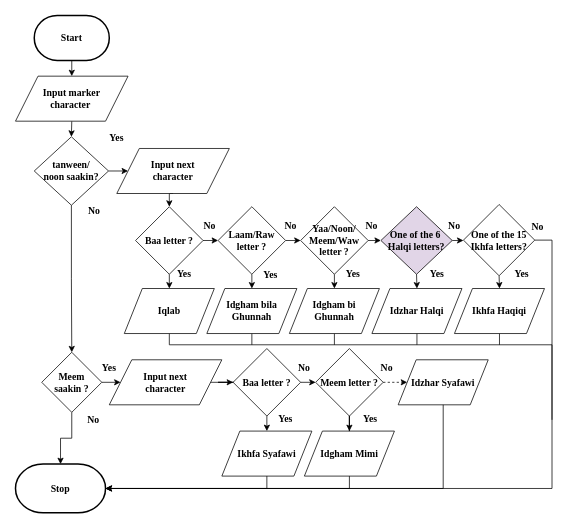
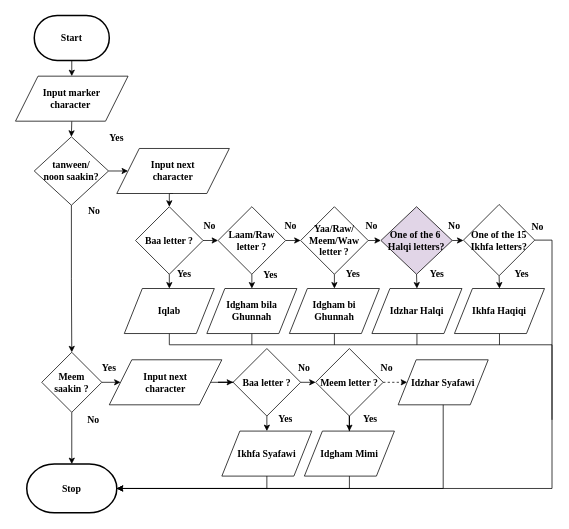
  <mxCell id="0" />
  <mxCell id="1" parent="0" />
  <mxCell id="2" style="edgeStyle=orthogonalEdgeStyle;rounded=0;orthogonalLoop=1;jettySize=auto;html=1;exitX=0.5;exitY=1;exitDx=0;exitDy=0;entryX=0.5;entryY=0;entryDx=0;entryDy=0;endArrow=classic;endFill=1;strokeColor=#000000;fontFamily=Liberation Serif;fontSize=13;fontStyle=1;spacing=0;" parent="1" target="4" edge="1"><mxGeometry relative="1" as="geometry"><mxPoint x="95" y="80" as="sourcePoint" /></mxGeometry></mxCell>
  <mxCell id="3" style="edgeStyle=orthogonalEdgeStyle;rounded=0;orthogonalLoop=1;jettySize=auto;html=1;exitX=0.5;exitY=1;exitDx=0;exitDy=0;entryX=0.5;entryY=0;entryDx=0;entryDy=0;endArrow=classic;endFill=1;strokeColor=#000000;fontFamily=Liberation Serif;fontSize=13;fontStyle=1;spacing=0;" parent="1" source="4" target="7" edge="1"><mxGeometry relative="1" as="geometry" /></mxCell>
  <mxCell id="4" value="Input marker &lt;br style=&quot;font-size: 13px;&quot;&gt;character&amp;nbsp;" style="shape=parallelogram;perimeter=parallelogramPerimeter;whiteSpace=wrap;html=1;fontFamily=Liberation Serif;fontSize=13;fontStyle=1;spacing=0;" parent="1" vertex="1"><mxGeometry x="20" y="101" width="150" height="60" as="geometry" /></mxCell>
  <mxCell id="5" style="edgeStyle=orthogonalEdgeStyle;rounded=0;orthogonalLoop=1;jettySize=auto;html=1;exitX=0.5;exitY=1;exitDx=0;exitDy=0;endArrow=classic;endFill=1;strokeColor=#000000;fontFamily=Liberation Serif;fontSize=13;fontStyle=1;spacing=0;" parent="1" source="7" target="12" edge="1"><mxGeometry relative="1" as="geometry" /></mxCell>
  <mxCell id="6" style="edgeStyle=orthogonalEdgeStyle;rounded=0;orthogonalLoop=1;jettySize=auto;html=1;exitX=1;exitY=0.5;exitDx=0;exitDy=0;entryX=0;entryY=0.5;entryDx=0;entryDy=0;endArrow=classic;endFill=1;fontFamily=Liberation Serif;fontSize=13;spacing=0;" edge="1" parent="1" source="7" target="9"><mxGeometry relative="1" as="geometry" /></mxCell>
  <mxCell id="7" value="&lt;font style=&quot;font-size: 13px;&quot;&gt;tanween/&lt;br style=&quot;font-size: 13px;&quot;&gt;noon saakin?&lt;br style=&quot;font-size: 13px;&quot;&gt;&lt;/font&gt;" style="rhombus;whiteSpace=wrap;html=1;fontFamily=Liberation Serif;fontSize=13;fontStyle=1;spacing=0;" parent="1" vertex="1"><mxGeometry x="45" y="181.75" width="99" height="91.25" as="geometry" /></mxCell>
  <mxCell id="8" style="edgeStyle=orthogonalEdgeStyle;rounded=0;orthogonalLoop=1;jettySize=auto;html=1;exitX=0.5;exitY=1;exitDx=0;exitDy=0;entryX=0.5;entryY=0;entryDx=0;entryDy=0;endArrow=classic;endFill=1;strokeColor=#000000;fontFamily=Liberation Serif;fontSize=13;fontStyle=1;spacing=0;" parent="1" source="9" target="56" edge="1"><mxGeometry relative="1" as="geometry" /></mxCell>
  <mxCell id="9" value="Input next &lt;br style=&quot;font-size: 13px;&quot;&gt;character" style="shape=parallelogram;perimeter=parallelogramPerimeter;whiteSpace=wrap;html=1;fontFamily=Liberation Serif;fontSize=13;fontStyle=1;spacing=0;" parent="1" vertex="1"><mxGeometry x="155" y="197.38" width="150" height="60" as="geometry" /></mxCell>
  <mxCell id="10" style="edgeStyle=orthogonalEdgeStyle;rounded=0;orthogonalLoop=1;jettySize=auto;html=1;exitX=1;exitY=0.5;exitDx=0;exitDy=0;entryX=0;entryY=0.5;entryDx=0;entryDy=0;endArrow=classic;endFill=1;strokeColor=#000000;fontFamily=Liberation Serif;fontSize=13;fontStyle=1;spacing=0;" parent="1" source="12" target="14" edge="1"><mxGeometry relative="1" as="geometry" /></mxCell>
  <mxCell id="11" style="edgeStyle=orthogonalEdgeStyle;rounded=0;orthogonalLoop=1;jettySize=auto;html=1;exitX=0.5;exitY=1;exitDx=0;exitDy=0;entryX=0.5;entryY=0;entryDx=0;entryDy=0;entryPerimeter=0;endArrow=classic;endFill=1;fontFamily=Liberation Serif;fontSize=13;spacing=0;" edge="1" parent="1" source="12" target="68"><mxGeometry relative="1" as="geometry" /></mxCell>
  <mxCell id="12" value="&lt;font style=&quot;font-size: 13px;&quot;&gt;Meem &lt;br style=&quot;font-size: 13px;&quot;&gt;saakin ?&lt;/font&gt;" style="rhombus;whiteSpace=wrap;html=1;fontFamily=Liberation Serif;fontSize=13;fontStyle=1;spacing=0;" parent="1" vertex="1"><mxGeometry x="55" y="469" width="80" height="80" as="geometry" /></mxCell>
  <mxCell id="13" style="edgeStyle=orthogonalEdgeStyle;rounded=0;orthogonalLoop=1;jettySize=auto;html=1;exitX=1;exitY=0.5;exitDx=0;exitDy=0;endArrow=classic;endFill=1;strokeColor=#000000;fontFamily=Liberation Serif;fontSize=13;fontStyle=1;spacing=0;" parent="1" source="14" target="22" edge="1"><mxGeometry relative="1" as="geometry" /></mxCell>
  <mxCell id="14" value="Input next &lt;br style=&quot;font-size: 13px;&quot;&gt;character" style="shape=parallelogram;perimeter=parallelogramPerimeter;whiteSpace=wrap;html=1;fontFamily=Liberation Serif;fontSize=13;fontStyle=1;spacing=0;" parent="1" vertex="1"><mxGeometry x="145" y="479" width="150" height="60" as="geometry" /></mxCell>
  <mxCell id="15" value="" style="group;fontStyle=1;fontSize=13;fontFamily=Liberation Serif;spacing=0;" parent="1" vertex="1" connectable="0"><mxGeometry x="295" y="464" width="355" height="180" as="geometry" /></mxCell>
  <mxCell id="16" value="Meem letter ?" style="rhombus;whiteSpace=wrap;html=1;fontFamily=Liberation Serif;fontSize=13;fontStyle=1;spacing=0;" parent="15" vertex="1"><mxGeometry x="125" width="90" height="90" as="geometry" /></mxCell>
  <mxCell id="17" value="Idgham Mimi" style="shape=parallelogram;perimeter=parallelogramPerimeter;whiteSpace=wrap;html=1;fontFamily=Liberation Serif;fontSize=13;fontStyle=1;spacing=0;" parent="15" vertex="1"><mxGeometry x="110" y="110" width="120" height="60" as="geometry" /></mxCell>
  <mxCell id="18" style="edgeStyle=orthogonalEdgeStyle;rounded=0;orthogonalLoop=1;jettySize=auto;html=1;exitX=0.5;exitY=1;exitDx=0;exitDy=0;fontFamily=Liberation Serif;fontSize=13;fontStyle=1;spacing=0;" parent="15" source="16" target="17" edge="1"><mxGeometry relative="1" as="geometry" /></mxCell>
  <mxCell id="19" value="Idzhar Syafawi" style="shape=parallelogram;perimeter=parallelogramPerimeter;whiteSpace=wrap;html=1;fontFamily=Liberation Serif;fontSize=13;fontStyle=1;spacing=0;" parent="15" vertex="1"><mxGeometry x="235" y="15" width="120" height="60" as="geometry" /></mxCell>
  <mxCell id="20" style="edgeStyle=orthogonalEdgeStyle;rounded=0;orthogonalLoop=1;jettySize=auto;html=1;exitX=1;exitY=0.5;exitDx=0;exitDy=0;entryX=0;entryY=0.5;entryDx=0;entryDy=0;fontFamily=Liberation Serif;fontSize=13;fontStyle=1;spacing=0;dashed=1;" parent="15" source="16" target="19" edge="1"><mxGeometry relative="1" as="geometry" /></mxCell>
  <mxCell id="21" style="edgeStyle=orthogonalEdgeStyle;rounded=0;orthogonalLoop=1;jettySize=auto;html=1;exitX=1;exitY=0.5;exitDx=0;exitDy=0;entryX=0;entryY=0.5;entryDx=0;entryDy=0;fontFamily=Liberation Serif;fontSize=13;fontStyle=1;spacing=0;" parent="15" source="22" target="16" edge="1"><mxGeometry relative="1" as="geometry" /></mxCell>
  <mxCell id="22" value="Baa letter ?" style="rhombus;whiteSpace=wrap;html=1;fontFamily=Liberation Serif;fontSize=13;fontStyle=1;spacing=0;" parent="15" vertex="1"><mxGeometry x="15" width="90" height="90" as="geometry" /></mxCell>
  <mxCell id="23" value="Ikhfa Syafawi" style="shape=parallelogram;perimeter=parallelogramPerimeter;whiteSpace=wrap;html=1;fontFamily=Liberation Serif;fontSize=13;fontStyle=1;spacing=0;" parent="15" vertex="1"><mxGeometry y="110" width="120" height="60" as="geometry" /></mxCell>
  <mxCell id="24" style="edgeStyle=orthogonalEdgeStyle;rounded=0;orthogonalLoop=1;jettySize=auto;html=1;exitX=0.5;exitY=1;exitDx=0;exitDy=0;entryX=0.5;entryY=0;entryDx=0;entryDy=0;fontFamily=Liberation Serif;fontSize=13;fontStyle=1;spacing=0;" parent="15" source="22" target="23" edge="1"><mxGeometry relative="1" as="geometry" /></mxCell>
  <mxCell id="25" value="Yes" style="text;html=1;strokeColor=none;fillColor=none;align=center;verticalAlign=middle;whiteSpace=wrap;rounded=0;fontFamily=Liberation Serif;fontSize=13;fontStyle=1;spacing=0;" parent="15" vertex="1"><mxGeometry x="65" y="83" width="40" height="20" as="geometry" /></mxCell>
  <mxCell id="26" value="Yes" style="text;html=1;strokeColor=none;fillColor=none;align=center;verticalAlign=middle;whiteSpace=wrap;rounded=0;fontFamily=Liberation Serif;fontSize=13;fontStyle=1;spacing=0;" parent="15" vertex="1"><mxGeometry x="177.5" y="84" width="40" height="20" as="geometry" /></mxCell>
  <mxCell id="27" value="No" style="text;html=1;strokeColor=none;fillColor=none;align=center;verticalAlign=middle;whiteSpace=wrap;rounded=0;fontFamily=Liberation Serif;fontSize=13;fontStyle=1;spacing=0;" parent="15" vertex="1"><mxGeometry x="90" y="15" width="40" height="20" as="geometry" /></mxCell>
  <mxCell id="28" value="No" style="text;html=1;strokeColor=none;fillColor=none;align=center;verticalAlign=middle;whiteSpace=wrap;rounded=0;fontFamily=Liberation Serif;fontSize=13;fontStyle=1;spacing=0;" parent="15" vertex="1"><mxGeometry x="200" y="15" width="40" height="20" as="geometry" /></mxCell>
  <mxCell id="29" style="edgeStyle=orthogonalEdgeStyle;rounded=0;orthogonalLoop=1;jettySize=auto;html=1;exitX=0.5;exitY=1;exitDx=0;exitDy=0;endArrow=none;endFill=0;strokeColor=#000000;fontFamily=Liberation Serif;fontSize=13;fontStyle=1;spacing=0;" parent="1" source="57" edge="1"><mxGeometry relative="1" as="geometry"><mxPoint x="735" y="559" as="targetPoint" /><Array as="points"><mxPoint x="225" y="459" /><mxPoint x="735" y="459" /></Array></mxGeometry></mxCell>
  <mxCell id="30" style="edgeStyle=orthogonalEdgeStyle;rounded=0;orthogonalLoop=1;jettySize=auto;html=1;exitX=0.5;exitY=1;exitDx=0;exitDy=0;endArrow=none;endFill=0;strokeColor=#000000;fontFamily=Liberation Serif;fontSize=13;fontStyle=1;spacing=0;" parent="1" source="49" edge="1"><mxGeometry relative="1" as="geometry"><mxPoint x="335" y="459" as="targetPoint" /></mxGeometry></mxCell>
  <mxCell id="31" style="edgeStyle=orthogonalEdgeStyle;rounded=0;orthogonalLoop=1;jettySize=auto;html=1;exitX=0.5;exitY=1;exitDx=0;exitDy=0;endArrow=none;endFill=0;strokeColor=#000000;fontFamily=Liberation Serif;fontSize=13;fontStyle=1;spacing=0;" parent="1" source="50" edge="1"><mxGeometry relative="1" as="geometry"><mxPoint x="445" y="459" as="targetPoint" /></mxGeometry></mxCell>
  <mxCell id="32" style="edgeStyle=orthogonalEdgeStyle;rounded=0;orthogonalLoop=1;jettySize=auto;html=1;exitX=0.5;exitY=1;exitDx=0;exitDy=0;endArrow=none;endFill=0;strokeColor=#000000;fontFamily=Liberation Serif;fontSize=13;fontStyle=1;spacing=0;" parent="1" source="52" edge="1"><mxGeometry relative="1" as="geometry"><mxPoint x="555" y="459" as="targetPoint" /></mxGeometry></mxCell>
  <mxCell id="33" style="edgeStyle=orthogonalEdgeStyle;rounded=0;orthogonalLoop=1;jettySize=auto;html=1;exitX=0.5;exitY=1;exitDx=0;exitDy=0;endArrow=none;endFill=0;strokeColor=#000000;fontFamily=Liberation Serif;fontSize=13;fontStyle=1;spacing=0;" parent="1" source="54" edge="1"><mxGeometry relative="1" as="geometry"><mxPoint x="665" y="459" as="targetPoint" /></mxGeometry></mxCell>
  <mxCell id="34" value="Yes" style="text;html=1;strokeColor=none;fillColor=none;align=center;verticalAlign=middle;whiteSpace=wrap;rounded=0;fontFamily=Liberation Serif;fontSize=13;fontStyle=1;spacing=0;" parent="1" vertex="1"><mxGeometry x="135" y="172.5" width="40" height="20" as="geometry" /></mxCell>
  <mxCell id="35" value="Yes" style="text;html=1;strokeColor=none;fillColor=none;align=center;verticalAlign=middle;whiteSpace=wrap;rounded=0;fontFamily=Liberation Serif;fontSize=13;fontStyle=1;spacing=0;" parent="1" vertex="1"><mxGeometry x="125" y="479" width="40" height="20" as="geometry" /></mxCell>
  <mxCell id="36" value="No" style="text;html=1;strokeColor=none;fillColor=none;align=center;verticalAlign=middle;whiteSpace=wrap;rounded=0;fontFamily=Liberation Serif;fontSize=13;fontStyle=1;spacing=0;" parent="1" vertex="1"><mxGeometry x="104" y="549" width="40" height="20" as="geometry" /></mxCell>
  <mxCell id="37" value="No" style="text;html=1;strokeColor=none;fillColor=none;align=center;verticalAlign=middle;whiteSpace=wrap;rounded=0;fontFamily=Liberation Serif;fontSize=13;fontStyle=1;spacing=0;" parent="1" vertex="1"><mxGeometry x="105" y="270" width="40" height="20" as="geometry" /></mxCell>
  <mxCell id="38" value="No" style="text;html=1;strokeColor=none;fillColor=none;align=center;verticalAlign=middle;whiteSpace=wrap;rounded=0;fontFamily=Liberation Serif;fontSize=13;fontStyle=1;spacing=0;" parent="1" vertex="1"><mxGeometry x="696" y="291" width="40" height="20" as="geometry" /></mxCell>
  <mxCell id="39" style="edgeStyle=orthogonalEdgeStyle;rounded=0;orthogonalLoop=1;jettySize=auto;html=1;exitX=1;exitY=0.5;exitDx=0;exitDy=0;entryX=0;entryY=0.5;entryDx=0;entryDy=0;fontFamily=Liberation Serif;fontSize=13;spacing=0;" edge="1" parent="1" source="40" target="48"><mxGeometry relative="1" as="geometry" /></mxCell>
  <mxCell id="40" value="&lt;div style=&quot;font-size: 13px;&quot;&gt;One of the 6&amp;nbsp;&lt;/div&gt;&lt;div style=&quot;font-size: 13px;&quot;&gt;Halqi letters?&lt;/div&gt;" style="rhombus;whiteSpace=wrap;html=1;fontFamily=Liberation Serif;fontSize=13;fontStyle=1;spacing=0;fillColor=#e1d5e7;" parent="1" vertex="1"><mxGeometry x="507" y="275" width="95" height="90" as="geometry" /></mxCell>
  <mxCell id="41" style="edgeStyle=orthogonalEdgeStyle;rounded=0;orthogonalLoop=1;jettySize=auto;html=1;exitX=1;exitY=0.5;exitDx=0;exitDy=0;entryX=0;entryY=0.5;entryDx=0;entryDy=0;endArrow=classic;endFill=1;fontFamily=Liberation Serif;fontSize=13;spacing=0;" edge="1" parent="1" source="42" target="40"><mxGeometry relative="1" as="geometry" /></mxCell>
- <mxCell id="42" value="&lt;div style=&quot;font-size: 13px;&quot;&gt;&lt;span style=&quot;font-size: 13px;&quot;&gt;Yaa/Noon/&lt;/span&gt;&lt;/div&gt;&lt;div style=&quot;font-size: 13px;&quot;&gt;&lt;span style=&quot;font-size: 13px;&quot;&gt;Meem/&lt;/span&gt;&lt;span style=&quot;font-size: 13px;&quot;&gt;Waw&lt;/span&gt;&lt;/div&gt;&lt;div style=&quot;font-size: 13px;&quot;&gt;&lt;span style=&quot;font-size: 13px;&quot;&gt;letter ?&lt;/span&gt;&lt;/div&gt;" style="rhombus;whiteSpace=wrap;html=1;fontFamily=Liberation Serif;fontSize=13;fontStyle=1;spacing=0;" parent="1" vertex="1"><mxGeometry x="400" y="275" width="90" height="90" as="geometry" /></mxCell>
+ <mxCell id="42" value="&lt;div style=&quot;font-size: 13px;&quot;&gt;&lt;span style=&quot;font-size: 13px;&quot;&gt;Yaa/Raw/&lt;/span&gt;&lt;/div&gt;&lt;div style=&quot;font-size: 13px;&quot;&gt;&lt;span style=&quot;font-size: 13px;&quot;&gt;Meem/&lt;/span&gt;&lt;span style=&quot;font-size: 13px;&quot;&gt;Waw&lt;/span&gt;&lt;/div&gt;&lt;div style=&quot;font-size: 13px;&quot;&gt;&lt;span style=&quot;font-size: 13px;&quot;&gt;letter ?&lt;/span&gt;&lt;/div&gt;" style="rhombus;whiteSpace=wrap;html=1;fontFamily=Liberation Serif;fontSize=13;fontStyle=1;spacing=0;" parent="1" vertex="1"><mxGeometry x="400" y="275" width="90" height="90" as="geometry" /></mxCell>
  <mxCell id="43" style="edgeStyle=orthogonalEdgeStyle;rounded=0;orthogonalLoop=1;jettySize=auto;html=1;exitX=1;exitY=0.5;exitDx=0;exitDy=0;entryX=0;entryY=0.5;entryDx=0;entryDy=0;fontFamily=Liberation Serif;fontSize=13;fontStyle=1;spacing=0;" parent="1" source="45" target="42" edge="1"><mxGeometry relative="1" as="geometry" /></mxCell>
  <mxCell id="44" style="edgeStyle=orthogonalEdgeStyle;rounded=0;orthogonalLoop=1;jettySize=auto;html=1;exitX=0.5;exitY=1;exitDx=0;exitDy=0;entryX=0.5;entryY=0;entryDx=0;entryDy=0;fontFamily=Liberation Serif;fontSize=13;spacing=0;" edge="1" parent="1" source="45" target="49"><mxGeometry relative="1" as="geometry" /></mxCell>
  <mxCell id="45" value="&lt;div style=&quot;font-size: 13px;&quot;&gt;&lt;span style=&quot;font-size: 13px;&quot;&gt;Laam/Raw&lt;/span&gt;&lt;/div&gt;&lt;div style=&quot;font-size: 13px;&quot;&gt;&lt;span style=&quot;font-size: 13px;&quot;&gt;letter ?&lt;/span&gt;&lt;br style=&quot;font-size: 13px;&quot;&gt;&lt;/div&gt;" style="rhombus;whiteSpace=wrap;html=1;fontFamily=Liberation Serif;fontSize=13;fontStyle=1;spacing=0;" parent="1" vertex="1"><mxGeometry x="290" y="275" width="90" height="90" as="geometry" /></mxCell>
  <mxCell id="46" style="edgeStyle=orthogonalEdgeStyle;rounded=0;orthogonalLoop=1;jettySize=auto;html=1;exitX=0.5;exitY=1;exitDx=0;exitDy=0;entryX=0.5;entryY=0;entryDx=0;entryDy=0;fontFamily=Liberation Serif;fontSize=13;spacing=0;" edge="1" parent="1" source="48" target="54"><mxGeometry relative="1" as="geometry" /></mxCell>
  <mxCell id="47" style="edgeStyle=orthogonalEdgeStyle;rounded=0;orthogonalLoop=1;jettySize=auto;html=1;exitX=1;exitY=0.5;exitDx=0;exitDy=0;entryX=1;entryY=0.5;entryDx=0;entryDy=0;entryPerimeter=0;endArrow=classic;endFill=1;fontFamily=Liberation Serif;fontSize=13;spacing=0;" edge="1" parent="1" source="48" target="68"><mxGeometry relative="1" as="geometry"><Array as="points"><mxPoint x="735" y="320" /><mxPoint x="735" y="651" /></Array></mxGeometry></mxCell>
  <mxCell id="48" value="&lt;div style=&quot;font-size: 13px;&quot;&gt;One of the 15 Ikhfa letters?&lt;/div&gt;" style="rhombus;whiteSpace=wrap;html=1;fontFamily=Liberation Serif;fontSize=13;fontStyle=1;spacing=0;" parent="1" vertex="1"><mxGeometry x="617" y="272" width="95" height="95" as="geometry" /></mxCell>
  <mxCell id="49" value="&lt;div style=&quot;font-size: 13px;&quot;&gt;Idgham bila &lt;br style=&quot;font-size: 13px;&quot;&gt;&lt;/div&gt;&lt;div style=&quot;font-size: 13px;&quot;&gt;Ghunnah&lt;/div&gt;" style="shape=parallelogram;perimeter=parallelogramPerimeter;whiteSpace=wrap;html=1;fontFamily=Liberation Serif;fontSize=13;fontStyle=1;spacing=0;" parent="1" vertex="1"><mxGeometry x="275" y="384" width="120" height="60" as="geometry" /></mxCell>
  <mxCell id="50" value="&lt;div style=&quot;font-size: 13px;&quot;&gt;Idgham bi &lt;br style=&quot;font-size: 13px;&quot;&gt;&lt;/div&gt;&lt;div style=&quot;font-size: 13px;&quot;&gt;Ghunnah&lt;/div&gt;" style="shape=parallelogram;perimeter=parallelogramPerimeter;whiteSpace=wrap;html=1;fontFamily=Liberation Serif;fontSize=13;fontStyle=1;spacing=0;" parent="1" vertex="1"><mxGeometry x="385" y="384" width="120" height="60" as="geometry" /></mxCell>
  <mxCell id="51" style="edgeStyle=orthogonalEdgeStyle;rounded=0;orthogonalLoop=1;jettySize=auto;html=1;exitX=0.5;exitY=1;exitDx=0;exitDy=0;entryX=0.5;entryY=0;entryDx=0;entryDy=0;fontFamily=Liberation Serif;fontSize=13;fontStyle=1;spacing=0;" parent="1" source="42" target="50" edge="1"><mxGeometry relative="1" as="geometry" /></mxCell>
  <mxCell id="52" value="Idzhar Halqi" style="shape=parallelogram;perimeter=parallelogramPerimeter;whiteSpace=wrap;html=1;fontFamily=Liberation Serif;fontSize=13;fontStyle=1;spacing=0;" parent="1" vertex="1"><mxGeometry x="495" y="384" width="120" height="60" as="geometry" /></mxCell>
  <mxCell id="53" style="edgeStyle=orthogonalEdgeStyle;rounded=0;orthogonalLoop=1;jettySize=auto;html=1;exitX=0.5;exitY=1;exitDx=0;exitDy=0;entryX=0.5;entryY=0;entryDx=0;entryDy=0;fontFamily=Liberation Serif;fontSize=13;fontStyle=1;spacing=0;" parent="1" source="40" target="52" edge="1"><mxGeometry relative="1" as="geometry" /></mxCell>
  <mxCell id="54" value="Ikhfa Haqiqi" style="shape=parallelogram;perimeter=parallelogramPerimeter;whiteSpace=wrap;html=1;fontFamily=Liberation Serif;fontSize=13;fontStyle=1;spacing=0;" parent="1" vertex="1"><mxGeometry x="605" y="384" width="120" height="60" as="geometry" /></mxCell>
  <mxCell id="55" style="edgeStyle=orthogonalEdgeStyle;rounded=0;orthogonalLoop=1;jettySize=auto;html=1;exitX=1;exitY=0.5;exitDx=0;exitDy=0;entryX=0;entryY=0.5;entryDx=0;entryDy=0;fontFamily=Liberation Serif;fontSize=13;fontStyle=1;spacing=0;" parent="1" source="56" target="45" edge="1"><mxGeometry relative="1" as="geometry" /></mxCell>
  <mxCell id="56" value="Baa letter ?" style="rhombus;whiteSpace=wrap;html=1;fontFamily=Liberation Serif;fontSize=13;fontStyle=1;spacing=0;" parent="1" vertex="1"><mxGeometry x="180" y="275" width="90" height="90" as="geometry" /></mxCell>
  <mxCell id="57" value="Iqlab" style="shape=parallelogram;perimeter=parallelogramPerimeter;whiteSpace=wrap;html=1;fontFamily=Liberation Serif;fontSize=13;fontStyle=1;spacing=0;" parent="1" vertex="1"><mxGeometry x="165" y="384" width="120" height="60" as="geometry" /></mxCell>
  <mxCell id="58" style="edgeStyle=orthogonalEdgeStyle;rounded=0;orthogonalLoop=1;jettySize=auto;html=1;exitX=0.5;exitY=1;exitDx=0;exitDy=0;entryX=0.5;entryY=0;entryDx=0;entryDy=0;fontFamily=Liberation Serif;fontSize=13;fontStyle=1;spacing=0;" parent="1" source="56" target="57" edge="1"><mxGeometry relative="1" as="geometry" /></mxCell>
  <mxCell id="59" value="Yes" style="text;html=1;strokeColor=none;fillColor=none;align=center;verticalAlign=middle;whiteSpace=wrap;rounded=0;fontFamily=Liberation Serif;fontSize=13;fontStyle=1;spacing=0;" parent="1" vertex="1"><mxGeometry x="225" y="354" width="40" height="20" as="geometry" /></mxCell>
  <mxCell id="60" value="Yes" style="text;html=1;strokeColor=none;fillColor=none;align=center;verticalAlign=middle;whiteSpace=wrap;rounded=0;fontFamily=Liberation Serif;fontSize=13;fontStyle=1;spacing=0;" parent="1" vertex="1"><mxGeometry x="340" y="355" width="40" height="20" as="geometry" /></mxCell>
  <mxCell id="61" value="Yes" style="text;html=1;strokeColor=none;fillColor=none;align=center;verticalAlign=middle;whiteSpace=wrap;rounded=0;fontFamily=Liberation Serif;fontSize=13;fontStyle=1;spacing=0;" parent="1" vertex="1"><mxGeometry x="450" y="354" width="40" height="20" as="geometry" /></mxCell>
  <mxCell id="62" value="Yes" style="text;html=1;strokeColor=none;fillColor=none;align=center;verticalAlign=middle;whiteSpace=wrap;rounded=0;fontFamily=Liberation Serif;fontSize=13;fontStyle=1;spacing=0;" parent="1" vertex="1"><mxGeometry x="562" y="354" width="40" height="20" as="geometry" /></mxCell>
  <mxCell id="63" value="Yes" style="text;html=1;strokeColor=none;fillColor=none;align=center;verticalAlign=middle;whiteSpace=wrap;rounded=0;fontFamily=Liberation Serif;fontSize=13;fontStyle=1;spacing=0;" parent="1" vertex="1"><mxGeometry x="675" y="354" width="40" height="20" as="geometry" /></mxCell>
  <mxCell id="64" value="No" style="text;html=1;strokeColor=none;fillColor=none;align=center;verticalAlign=middle;whiteSpace=wrap;rounded=0;fontFamily=Liberation Serif;fontSize=13;fontStyle=1;spacing=0;" parent="1" vertex="1"><mxGeometry x="259" y="290" width="40" height="20" as="geometry" /></mxCell>
  <mxCell id="65" value="No" style="text;html=1;strokeColor=none;fillColor=none;align=center;verticalAlign=middle;whiteSpace=wrap;rounded=0;fontFamily=Liberation Serif;fontSize=13;fontStyle=1;spacing=0;" parent="1" vertex="1"><mxGeometry x="367" y="290" width="40" height="20" as="geometry" /></mxCell>
  <mxCell id="66" value="No" style="text;html=1;strokeColor=none;fillColor=none;align=center;verticalAlign=middle;whiteSpace=wrap;rounded=0;fontFamily=Liberation Serif;fontSize=13;fontStyle=1;spacing=0;" parent="1" vertex="1"><mxGeometry x="475" y="290" width="40" height="20" as="geometry" /></mxCell>
  <mxCell id="67" value="No" style="text;html=1;strokeColor=none;fillColor=none;align=center;verticalAlign=middle;whiteSpace=wrap;rounded=0;fontFamily=Liberation Serif;fontSize=13;fontStyle=1;spacing=0;" parent="1" vertex="1"><mxGeometry x="585" y="290" width="40" height="20" as="geometry" /></mxCell>
- <mxCell id="68" value="&lt;font style=&quot;font-size: 13px;&quot;&gt;&lt;span style=&quot;font-size: 13px;&quot;&gt;&lt;b style=&quot;font-size: 13px;&quot;&gt;Stop&lt;/b&gt;&lt;/span&gt;&lt;/font&gt;" style="strokeWidth=2;html=1;shape=mxgraph.flowchart.terminator;whiteSpace=wrap;fontFamily=Liberation Serif;fontSize=13;spacing=0;" parent="1" vertex="1"><mxGeometry x="20" y="618" width="120" height="65" as="geometry" /></mxCell>
+ <mxCell id="68" value="&lt;font style=&quot;font-size: 13px;&quot;&gt;&lt;span style=&quot;font-size: 13px;&quot;&gt;&lt;b style=&quot;font-size: 13px;&quot;&gt;Stop&lt;/b&gt;&lt;/span&gt;&lt;/font&gt;" style="strokeWidth=2;html=1;shape=mxgraph.flowchart.terminator;whiteSpace=wrap;fontFamily=Liberation Serif;fontSize=13;spacing=0;" parent="1" vertex="1"><mxGeometry x="35" y="618" width="120" height="65" as="geometry" /></mxCell>
  <mxCell id="69" value="&lt;font style=&quot;font-size: 13px;&quot;&gt;&lt;b style=&quot;font-size: 13px;&quot;&gt;Start&lt;/b&gt;&lt;/font&gt;" style="strokeWidth=2;html=1;shape=mxgraph.flowchart.terminator;whiteSpace=wrap;fontFamily=Liberation Serif;fontSize=13;spacing=0;" parent="1" vertex="1"><mxGeometry x="45" y="20" width="100" height="60" as="geometry" /></mxCell>
  <mxCell id="70" style="edgeStyle=orthogonalEdgeStyle;rounded=0;orthogonalLoop=1;jettySize=auto;html=1;exitX=0.5;exitY=1;exitDx=0;exitDy=0;entryX=1;entryY=0.5;entryDx=0;entryDy=0;entryPerimeter=0;endArrow=none;endFill=0;fontFamily=Liberation Serif;fontSize=13;spacing=0;" edge="1" parent="1" source="19" target="68"><mxGeometry relative="1" as="geometry" /></mxCell>
  <mxCell id="71" style="edgeStyle=orthogonalEdgeStyle;rounded=0;orthogonalLoop=1;jettySize=auto;html=1;exitX=0.5;exitY=1;exitDx=0;exitDy=0;entryX=1;entryY=0.5;entryDx=0;entryDy=0;entryPerimeter=0;endArrow=classic;endFill=1;fontFamily=Liberation Serif;fontSize=13;spacing=0;" edge="1" parent="1" source="23" target="68"><mxGeometry relative="1" as="geometry"><Array as="points"><mxPoint x="355" y="651" /></Array></mxGeometry></mxCell>
  <mxCell id="72" style="edgeStyle=orthogonalEdgeStyle;rounded=0;orthogonalLoop=1;jettySize=auto;html=1;exitX=0.5;exitY=1;exitDx=0;exitDy=0;entryX=1;entryY=0.5;entryDx=0;entryDy=0;entryPerimeter=0;endArrow=classic;endFill=1;fontFamily=Liberation Serif;fontSize=13;spacing=0;" edge="1" parent="1" source="17" target="68"><mxGeometry relative="1" as="geometry"><Array as="points"><mxPoint x="465" y="651" /></Array></mxGeometry></mxCell>
